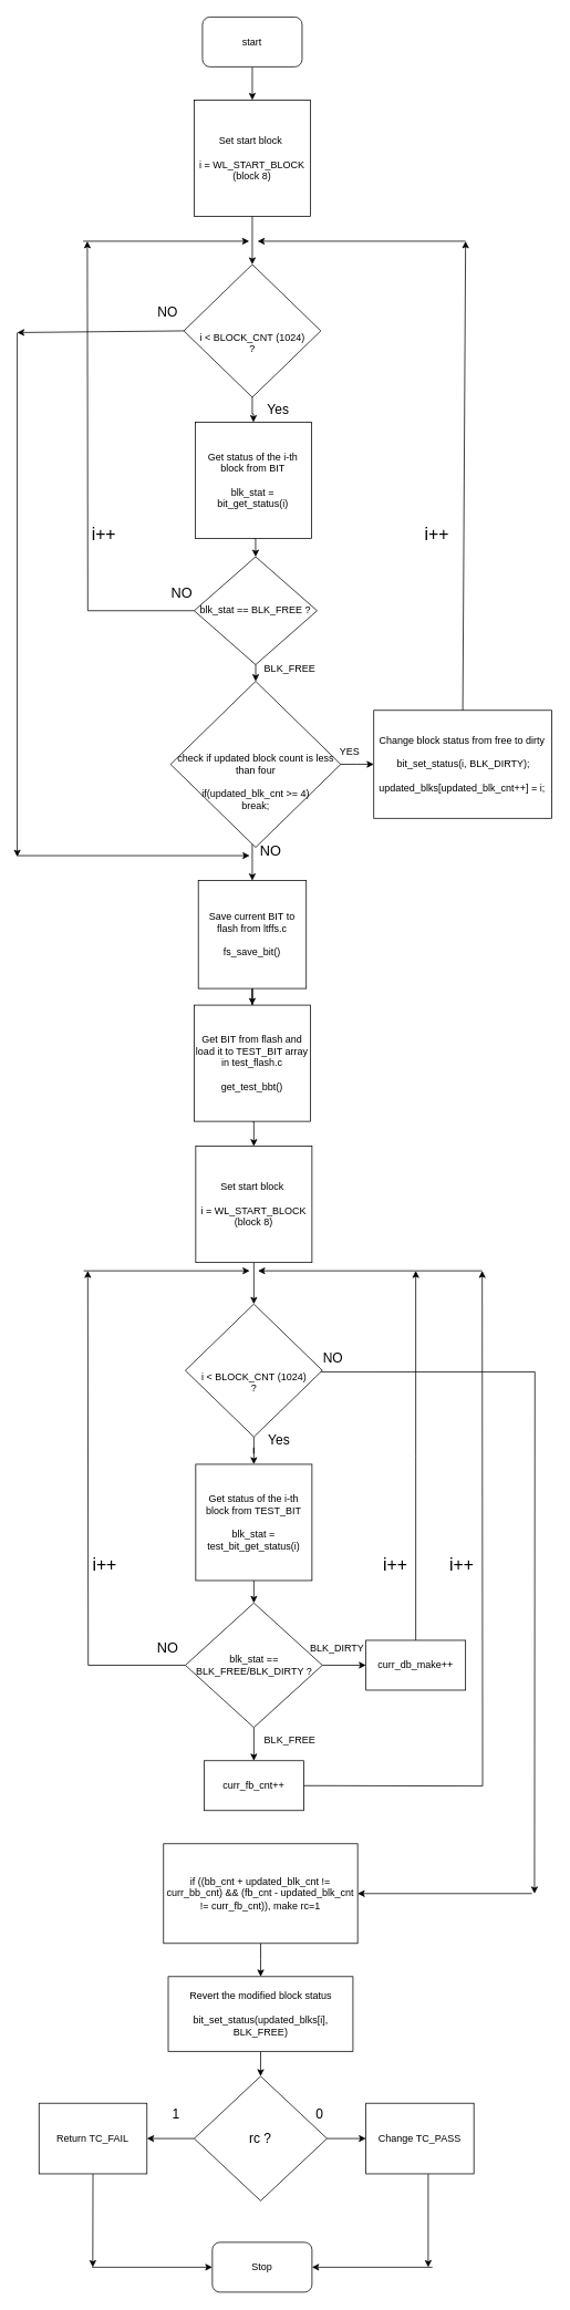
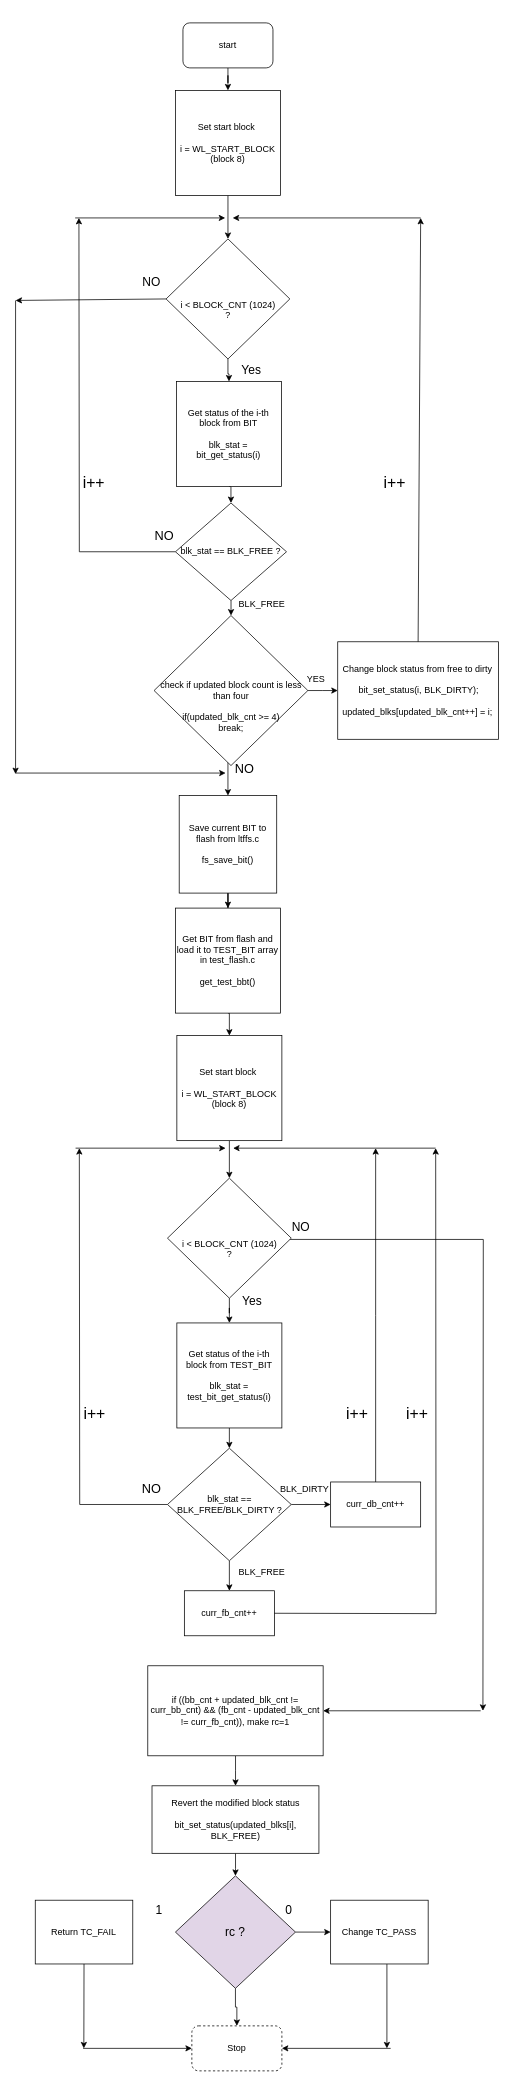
  <mxCell id="0" />
  <mxCell id="1" parent="0" />
  <mxCell id="2" value="" style="edgeStyle=orthogonalEdgeStyle;rounded=0;orthogonalLoop=1;jettySize=auto;html=1;" parent="1" source="3" target="52" edge="1"><mxGeometry relative="1" as="geometry" /></mxCell>
- <mxCell id="3" value="start" style="rounded=1;whiteSpace=wrap;html=1;" parent="1" vertex="1"><mxGeometry x="243.12" y="20" width="120" height="60" as="geometry" /></mxCell>
+ <mxCell id="3" value="start" style="rounded=1;whiteSpace=wrap;html=1;" parent="1" vertex="1"><mxGeometry x="243.12" y="30" width="120" height="60" as="geometry" /></mxCell>
  <mxCell id="4" value="" style="edgeStyle=orthogonalEdgeStyle;rounded=0;orthogonalLoop=1;jettySize=auto;html=1;" parent="1" source="5" target="7" edge="1"><mxGeometry relative="1" as="geometry" /></mxCell>
  <mxCell id="5" value="Save current BIT to flash from ltffs.c&lt;div&gt;&lt;br&gt;&lt;/div&gt;&lt;div&gt;fs_save_bit()&lt;br&gt;&lt;/div&gt;" style="whiteSpace=wrap;html=1;aspect=fixed;" parent="1" vertex="1"><mxGeometry x="238.12" y="1060" width="130" height="130" as="geometry" /></mxCell>
  <mxCell id="6" style="edgeStyle=orthogonalEdgeStyle;rounded=0;orthogonalLoop=1;jettySize=auto;html=1;exitX=0.5;exitY=1;exitDx=0;exitDy=0;entryX=0.5;entryY=0;entryDx=0;entryDy=0;" parent="1" source="7" target="9" edge="1"><mxGeometry relative="1" as="geometry" /></mxCell>
  <mxCell id="7" value="Get BIT from flash and load it to TEST_BIT array in test_flash.c&lt;br&gt;&lt;br&gt;get_test_bbt()" style="whiteSpace=wrap;html=1;aspect=fixed;" parent="1" vertex="1"><mxGeometry x="233.12" y="1210" width="140" height="140" as="geometry" /></mxCell>
  <mxCell id="8" value="" style="edgeStyle=orthogonalEdgeStyle;rounded=0;orthogonalLoop=1;jettySize=auto;html=1;" parent="1" source="9" target="22" edge="1"><mxGeometry relative="1" as="geometry" /></mxCell>
  <mxCell id="9" value="Set start block&amp;nbsp;&lt;div&gt;&lt;br&gt;&lt;/div&gt;&lt;div&gt;i =&amp;nbsp;WL_START_BLOCK&lt;/div&gt;&lt;div&gt;(block 8)&lt;/div&gt;" style="whiteSpace=wrap;html=1;aspect=fixed;" parent="1" vertex="1"><mxGeometry x="235" y="1380" width="140" height="140" as="geometry" /></mxCell>
  <mxCell id="10" style="edgeStyle=orthogonalEdgeStyle;rounded=0;orthogonalLoop=1;jettySize=auto;html=1;" parent="1" source="13" edge="1"><mxGeometry relative="1" as="geometry"><mxPoint x="105" y="1530" as="targetPoint" /></mxGeometry></mxCell>
  <mxCell id="11" value="" style="edgeStyle=orthogonalEdgeStyle;rounded=0;orthogonalLoop=1;jettySize=auto;html=1;" parent="1" source="13" target="41" edge="1"><mxGeometry relative="1" as="geometry" /></mxCell>
  <mxCell id="12" value="" style="edgeStyle=orthogonalEdgeStyle;rounded=0;orthogonalLoop=1;jettySize=auto;html=1;" parent="1" source="13" target="39" edge="1"><mxGeometry relative="1" as="geometry" /></mxCell>
  <mxCell id="13" value="blk_stat == BLK_FREE/BLK_DIRTY ?" style="rhombus;whiteSpace=wrap;html=1;" parent="1" vertex="1"><mxGeometry x="222.5" y="1930" width="165" height="150" as="geometry" /></mxCell>
  <mxCell id="14" style="edgeStyle=orthogonalEdgeStyle;rounded=0;orthogonalLoop=1;jettySize=auto;html=1;exitX=0.5;exitY=1;exitDx=0;exitDy=0;entryX=0.5;entryY=0;entryDx=0;entryDy=0;" parent="1" source="15" target="13" edge="1"><mxGeometry relative="1" as="geometry" /></mxCell>
  <mxCell id="15" value="Get status of the i-th block from TEST_BIT&lt;br&gt;&lt;br&gt;blk_stat = test_bit_get_status(i)" style="whiteSpace=wrap;html=1;aspect=fixed;" parent="1" vertex="1"><mxGeometry x="235" y="1763" width="140" height="140" as="geometry" /></mxCell>
  <mxCell id="16" value="" style="endArrow=classic;html=1;rounded=0;" parent="1" edge="1"><mxGeometry width="50" height="50" relative="1" as="geometry"><mxPoint x="100" y="1530" as="sourcePoint" /><mxPoint x="300" y="1530" as="targetPoint" /></mxGeometry></mxCell>
  <mxCell id="17" value="NO" style="text;html=1;align=center;verticalAlign=middle;resizable=0;points=[];autosize=1;strokeColor=none;fillColor=none;fontSize=17;" parent="1" vertex="1"><mxGeometry x="176.25" y="1970" width="50" height="30" as="geometry" /></mxCell>
  <mxCell id="18" value="i++" style="text;html=1;align=center;verticalAlign=middle;resizable=0;points=[];autosize=1;strokeColor=none;fillColor=none;fontSize=21;" parent="1" vertex="1"><mxGeometry x="100" y="1863" width="50" height="40" as="geometry" /></mxCell>
  <mxCell id="19" value="" style="endArrow=classic;html=1;rounded=0;" parent="1" edge="1"><mxGeometry width="50" height="50" relative="1" as="geometry"><mxPoint x="580" y="1530" as="sourcePoint" /><mxPoint x="310" y="1530" as="targetPoint" /></mxGeometry></mxCell>
  <mxCell id="20" style="edgeStyle=orthogonalEdgeStyle;rounded=0;orthogonalLoop=1;jettySize=auto;html=1;exitX=0.16;exitY=1.056;exitDx=0;exitDy=0;exitPerimeter=0;" parent="1" source="24" edge="1"><mxGeometry relative="1" as="geometry"><mxPoint x="643" y="2280" as="targetPoint" /><mxPoint x="450" y="1440" as="sourcePoint" /></mxGeometry></mxCell>
  <mxCell id="21" value="" style="edgeStyle=orthogonalEdgeStyle;rounded=0;orthogonalLoop=1;jettySize=auto;html=1;" parent="1" source="22" target="15" edge="1"><mxGeometry relative="1" as="geometry" /></mxCell>
  <mxCell id="22" value="&lt;br&gt;&lt;br&gt;i &amp;lt; BLOCK_CNT (1024)&lt;br&gt;?" style="rhombus;whiteSpace=wrap;html=1;" parent="1" vertex="1"><mxGeometry x="222.5" y="1570" width="165" height="160" as="geometry" /></mxCell>
  <mxCell id="23" value="&lt;font style=&quot;font-size: 16px;&quot;&gt;Yes&lt;/font&gt;" style="text;html=1;align=center;verticalAlign=middle;resizable=0;points=[];autosize=1;strokeColor=none;fillColor=none;" parent="1" vertex="1"><mxGeometry x="310" y="1718" width="50" height="30" as="geometry" /></mxCell>
  <mxCell id="24" value="&lt;font style=&quot;font-size: 16px;&quot;&gt;NO&lt;/font&gt;" style="text;html=1;align=center;verticalAlign=middle;resizable=0;points=[];autosize=1;strokeColor=none;fillColor=none;" parent="1" vertex="1"><mxGeometry x="375" y="1620" width="50" height="30" as="geometry" /></mxCell>
  <mxCell id="25" value="" style="edgeStyle=orthogonalEdgeStyle;rounded=0;orthogonalLoop=1;jettySize=auto;html=1;" parent="1" source="26" target="48" edge="1"><mxGeometry relative="1" as="geometry" /></mxCell>
  <mxCell id="26" value="&lt;div&gt;if ((bb_cnt + updated_blk_cnt != curr_bb_cnt) &amp;amp;&amp;amp; (fb_cnt - updated_blk_cnt != curr_fb_cnt)), make rc=1&lt;br&gt;&lt;/div&gt;" style="rounded=0;whiteSpace=wrap;html=1;" parent="1" vertex="1"><mxGeometry x="196.25" y="2220" width="233.75" height="120" as="geometry" /></mxCell>
  <mxCell id="27" value="" style="endArrow=classic;html=1;rounded=0;entryX=1;entryY=0.5;entryDx=0;entryDy=0;" parent="1" target="26" edge="1"><mxGeometry width="50" height="50" relative="1" as="geometry"><mxPoint x="640" y="2280" as="sourcePoint" /><mxPoint x="490" y="2180" as="targetPoint" /></mxGeometry></mxCell>
- <mxCell id="28" value="" style="edgeStyle=orthogonalEdgeStyle;rounded=0;orthogonalLoop=1;jettySize=auto;html=1;" parent="1" source="30" target="31" edge="1"><mxGeometry relative="1" as="geometry" /></mxCell>
+ <mxCell id="28" value="" style="edgeStyle=orthogonalEdgeStyle;rounded=0;orthogonalLoop=1;jettySize=auto;html=1;" parent="1" source="30" target="33" edge="1"><mxGeometry relative="1" as="geometry" /></mxCell>
  <mxCell id="29" value="" style="edgeStyle=orthogonalEdgeStyle;rounded=0;orthogonalLoop=1;jettySize=auto;html=1;" parent="1" source="30" target="32" edge="1"><mxGeometry relative="1" as="geometry" /></mxCell>
- <mxCell id="30" value="&lt;font style=&quot;font-size: 16px;&quot;&gt;rc ?&lt;/font&gt;" style="rhombus;whiteSpace=wrap;html=1;" parent="1" vertex="1"><mxGeometry x="233.12" y="2500" width="160" height="150" as="geometry" /></mxCell>
+ <mxCell id="30" value="&lt;font style=&quot;font-size: 16px;&quot;&gt;rc ?&lt;/font&gt;" style="rhombus;whiteSpace=wrap;html=1;fillColor=#e1d5e7;" parent="1" vertex="1"><mxGeometry x="233.12" y="2500" width="160" height="150" as="geometry" /></mxCell>
  <mxCell id="31" value="Return&amp;nbsp;TC_FAIL" style="rounded=0;whiteSpace=wrap;html=1;" parent="1" vertex="1"><mxGeometry x="46.25" y="2532.5" width="130" height="85" as="geometry" /></mxCell>
  <mxCell id="32" value="Change&amp;nbsp;TC_PASS" style="rounded=0;whiteSpace=wrap;html=1;" parent="1" vertex="1"><mxGeometry x="440" y="2532.5" width="130" height="85" as="geometry" /></mxCell>
- <mxCell id="33" value="Stop" style="rounded=1;whiteSpace=wrap;html=1;" parent="1" vertex="1"><mxGeometry x="255" y="2700" width="120" height="60" as="geometry" /></mxCell>
+ <mxCell id="33" value="Stop" style="rounded=1;whiteSpace=wrap;html=1;dashed=1;" parent="1" vertex="1"><mxGeometry x="255" y="2700" width="120" height="60" as="geometry" /></mxCell>
  <mxCell id="34" value="" style="endArrow=classic;html=1;rounded=0;entryX=0;entryY=0.5;entryDx=0;entryDy=0;" parent="1" target="33" edge="1"><mxGeometry width="50" height="50" relative="1" as="geometry"><mxPoint x="110" y="2730" as="sourcePoint" /><mxPoint x="480" y="2420" as="targetPoint" /></mxGeometry></mxCell>
  <mxCell id="35" value="" style="endArrow=classic;html=1;rounded=0;entryX=1;entryY=0.5;entryDx=0;entryDy=0;" parent="1" target="33" edge="1"><mxGeometry width="50" height="50" relative="1" as="geometry"><mxPoint x="520" y="2730" as="sourcePoint" /><mxPoint x="480" y="2420" as="targetPoint" /></mxGeometry></mxCell>
  <mxCell id="36" value="&lt;font style=&quot;font-size: 16px;&quot;&gt;1&lt;/font&gt;" style="text;html=1;align=center;verticalAlign=middle;resizable=0;points=[];autosize=1;strokeColor=none;fillColor=none;" parent="1" vertex="1"><mxGeometry x="196.25" y="2530" width="30" height="30" as="geometry" /></mxCell>
  <mxCell id="37" value="&lt;font style=&quot;font-size: 16px;&quot;&gt;0&lt;/font&gt;" style="text;html=1;align=center;verticalAlign=middle;resizable=0;points=[];autosize=1;strokeColor=none;fillColor=none;" parent="1" vertex="1"><mxGeometry x="368.75" y="2530" width="30" height="30" as="geometry" /></mxCell>
  <mxCell id="38" value="" style="edgeStyle=orthogonalEdgeStyle;rounded=0;orthogonalLoop=1;jettySize=auto;html=1;" parent="1" edge="1"><mxGeometry relative="1" as="geometry"><mxPoint x="360" y="2150" as="sourcePoint" /><mxPoint x="580" y="1530" as="targetPoint" /></mxGeometry></mxCell>
  <mxCell id="39" value="curr_fb_cnt++" style="rounded=0;whiteSpace=wrap;html=1;" parent="1" vertex="1"><mxGeometry x="245" y="2120" width="120" height="60" as="geometry" /></mxCell>
  <mxCell id="40" value="" style="edgeStyle=orthogonalEdgeStyle;rounded=0;orthogonalLoop=1;jettySize=auto;html=1;" parent="1" source="41" edge="1"><mxGeometry relative="1" as="geometry"><mxPoint x="500" y="1530" as="targetPoint" /></mxGeometry></mxCell>
- <mxCell id="41" value="curr_db_make++" style="rounded=0;whiteSpace=wrap;html=1;" parent="1" vertex="1"><mxGeometry x="440" y="1975" width="120" height="60" as="geometry" /></mxCell>
+ <mxCell id="41" value="curr_db_cnt++" style="rounded=0;whiteSpace=wrap;html=1;" parent="1" vertex="1"><mxGeometry x="440" y="1975" width="120" height="60" as="geometry" /></mxCell>
  <mxCell id="42" value="BLK_FREE" style="text;html=1;align=center;verticalAlign=middle;resizable=0;points=[];autosize=1;strokeColor=none;fillColor=none;" parent="1" vertex="1"><mxGeometry x="307.5" y="2080" width="80" height="30" as="geometry" /></mxCell>
  <mxCell id="43" value="BLK_DIRTY" style="text;html=1;align=center;verticalAlign=middle;resizable=0;points=[];autosize=1;strokeColor=none;fillColor=none;" parent="1" vertex="1"><mxGeometry x="360" y="1970" width="90" height="30" as="geometry" /></mxCell>
  <mxCell id="44" value="i++" style="text;html=1;align=center;verticalAlign=middle;resizable=0;points=[];autosize=1;strokeColor=none;fillColor=none;fontSize=21;" parent="1" vertex="1"><mxGeometry x="530" y="1863" width="50" height="40" as="geometry" /></mxCell>
  <mxCell id="45" value="i++" style="text;html=1;align=center;verticalAlign=middle;resizable=0;points=[];autosize=1;strokeColor=none;fillColor=none;fontSize=21;" parent="1" vertex="1"><mxGeometry x="450" y="1863" width="50" height="40" as="geometry" /></mxCell>
  <mxCell id="46" value="" style="edgeStyle=orthogonalEdgeStyle;rounded=0;orthogonalLoop=1;jettySize=auto;html=1;" parent="1" target="5" edge="1"><mxGeometry relative="1" as="geometry"><mxPoint x="305" y="970" as="sourcePoint" /></mxGeometry></mxCell>
  <mxCell id="47" value="" style="edgeStyle=orthogonalEdgeStyle;rounded=0;orthogonalLoop=1;jettySize=auto;html=1;" parent="1" source="48" target="30" edge="1"><mxGeometry relative="1" as="geometry" /></mxCell>
  <mxCell id="48" value="Revert the modified block status&lt;div&gt;&lt;br&gt;bit_set_status(updated_blks[i], BLK_FREE)&lt;br&gt;&lt;/div&gt;" style="rounded=0;whiteSpace=wrap;html=1;" parent="1" vertex="1"><mxGeometry x="201.88" y="2380" width="222.5" height="90" as="geometry" /></mxCell>
  <mxCell id="49" value="" style="endArrow=classic;html=1;rounded=0;exitX=0.5;exitY=1;exitDx=0;exitDy=0;" parent="1" source="31" edge="1"><mxGeometry width="50" height="50" relative="1" as="geometry"><mxPoint x="270" y="2670" as="sourcePoint" /><mxPoint x="111" y="2730" as="targetPoint" /></mxGeometry></mxCell>
  <mxCell id="50" value="" style="endArrow=classic;html=1;rounded=0;exitX=0.577;exitY=1.002;exitDx=0;exitDy=0;exitPerimeter=0;" parent="1" source="32" edge="1"><mxGeometry width="50" height="50" relative="1" as="geometry"><mxPoint x="270" y="2670" as="sourcePoint" /><mxPoint x="515" y="2730" as="targetPoint" /></mxGeometry></mxCell>
  <mxCell id="51" value="" style="edgeStyle=orthogonalEdgeStyle;rounded=0;orthogonalLoop=1;jettySize=auto;html=1;" parent="1" source="52" target="63" edge="1"><mxGeometry relative="1" as="geometry" /></mxCell>
  <mxCell id="52" value="Set start block&amp;nbsp;&lt;div&gt;&lt;br&gt;&lt;/div&gt;&lt;div&gt;i =&amp;nbsp;WL_START_BLOCK&lt;/div&gt;&lt;div&gt;(block 8)&lt;/div&gt;" style="whiteSpace=wrap;html=1;aspect=fixed;" parent="1" vertex="1"><mxGeometry x="233.12" y="120" width="140" height="140" as="geometry" /></mxCell>
  <mxCell id="53" style="edgeStyle=orthogonalEdgeStyle;rounded=0;orthogonalLoop=1;jettySize=auto;html=1;" parent="1" source="55" edge="1"><mxGeometry relative="1" as="geometry"><mxPoint x="104.45" y="290" as="targetPoint" /></mxGeometry></mxCell>
  <mxCell id="54" value="" style="edgeStyle=orthogonalEdgeStyle;rounded=0;orthogonalLoop=1;jettySize=auto;html=1;" parent="1" source="55" target="70" edge="1"><mxGeometry relative="1" as="geometry" /></mxCell>
  <mxCell id="55" value="blk_stat == BLK_FREE ?" style="rhombus;whiteSpace=wrap;html=1;" parent="1" vertex="1"><mxGeometry x="233.12" y="670" width="148.05" height="130" as="geometry" /></mxCell>
  <mxCell id="56" style="edgeStyle=orthogonalEdgeStyle;rounded=0;orthogonalLoop=1;jettySize=auto;html=1;exitX=0.5;exitY=1;exitDx=0;exitDy=0;entryX=0.5;entryY=0;entryDx=0;entryDy=0;" parent="1" source="57" target="55" edge="1"><mxGeometry relative="1" as="geometry" /></mxCell>
  <mxCell id="57" value="Get status of the i-th block from BIT&lt;br&gt;&lt;br&gt;blk_stat = bit_get_status(i)" style="whiteSpace=wrap;html=1;aspect=fixed;" parent="1" vertex="1"><mxGeometry x="234.45" y="508" width="140" height="140" as="geometry" /></mxCell>
  <mxCell id="58" value="" style="endArrow=classic;html=1;rounded=0;" parent="1" edge="1"><mxGeometry width="50" height="50" relative="1" as="geometry"><mxPoint x="99.45" y="290" as="sourcePoint" /><mxPoint x="299.45" y="290" as="targetPoint" /></mxGeometry></mxCell>
  <mxCell id="59" value="NO" style="text;html=1;align=center;verticalAlign=middle;resizable=0;points=[];autosize=1;strokeColor=none;fillColor=none;fontSize=17;" parent="1" vertex="1"><mxGeometry x="193.12" y="700" width="50" height="30" as="geometry" /></mxCell>
  <mxCell id="60" value="i++" style="text;html=1;align=center;verticalAlign=middle;resizable=0;points=[];autosize=1;strokeColor=none;fillColor=none;fontSize=21;" parent="1" vertex="1"><mxGeometry x="99.45" y="623" width="50" height="40" as="geometry" /></mxCell>
  <mxCell id="61" value="" style="endArrow=classic;html=1;rounded=0;" parent="1" edge="1"><mxGeometry width="50" height="50" relative="1" as="geometry"><mxPoint x="560" y="290" as="sourcePoint" /><mxPoint x="309.45" y="290" as="targetPoint" /></mxGeometry></mxCell>
  <mxCell id="62" value="" style="edgeStyle=orthogonalEdgeStyle;rounded=0;orthogonalLoop=1;jettySize=auto;html=1;" parent="1" source="63" target="57" edge="1"><mxGeometry relative="1" as="geometry" /></mxCell>
  <mxCell id="63" value="&lt;br&gt;&lt;br&gt;i &amp;lt; BLOCK_CNT (1024)&lt;br&gt;?" style="rhombus;whiteSpace=wrap;html=1;" parent="1" vertex="1"><mxGeometry x="220.62" y="318" width="165" height="160" as="geometry" /></mxCell>
  <mxCell id="64" value="&lt;font style=&quot;font-size: 16px;&quot;&gt;Yes&lt;/font&gt;" style="text;html=1;align=center;verticalAlign=middle;resizable=0;points=[];autosize=1;strokeColor=none;fillColor=none;" parent="1" vertex="1"><mxGeometry x="309.45" y="478" width="50" height="30" as="geometry" /></mxCell>
  <mxCell id="65" value="&lt;font style=&quot;font-size: 16px;&quot;&gt;NO&lt;/font&gt;" style="text;html=1;align=center;verticalAlign=middle;resizable=0;points=[];autosize=1;strokeColor=none;fillColor=none;" parent="1" vertex="1"><mxGeometry x="176.25" y="360" width="50" height="30" as="geometry" /></mxCell>
  <mxCell id="66" value="Change block status from free to dirty&lt;br&gt;&lt;div&gt;&lt;br&gt;&lt;div&gt;&amp;nbsp;bit_set_status(i, BLK_DIRTY);&lt;/div&gt;&lt;div&gt;&amp;nbsp; &amp;nbsp; &amp;nbsp; &amp;nbsp; &amp;nbsp; &amp;nbsp; updated_blks[updated_blk_cnt++] = i;&lt;/div&gt;&lt;/div&gt;" style="rounded=0;whiteSpace=wrap;html=1;" parent="1" vertex="1"><mxGeometry x="449.45" y="855" width="214.3" height="130" as="geometry" /></mxCell>
  <mxCell id="67" value="BLK_FREE" style="text;html=1;align=center;verticalAlign=middle;resizable=0;points=[];autosize=1;strokeColor=none;fillColor=none;" parent="1" vertex="1"><mxGeometry x="307.5" y="790" width="80" height="30" as="geometry" /></mxCell>
  <mxCell id="68" value="i++" style="text;html=1;align=center;verticalAlign=middle;resizable=0;points=[];autosize=1;strokeColor=none;fillColor=none;fontSize=21;" parent="1" vertex="1"><mxGeometry x="500" y="623" width="50" height="40" as="geometry" /></mxCell>
  <mxCell id="69" value="" style="edgeStyle=orthogonalEdgeStyle;rounded=0;orthogonalLoop=1;jettySize=auto;html=1;" parent="1" source="70" target="66" edge="1"><mxGeometry relative="1" as="geometry" /></mxCell>
  <mxCell id="70" value="&lt;br&gt;&lt;br&gt;&lt;br&gt;check if updated block count is less than four&lt;br&gt;&lt;br&gt;if(updated_blk_cnt &amp;gt;= 4)&lt;div&gt;break;&lt;/div&gt;" style="rhombus;whiteSpace=wrap;html=1;" parent="1" vertex="1"><mxGeometry x="204.64" y="820" width="205" height="200" as="geometry" /></mxCell>
  <mxCell id="71" value="NO" style="text;html=1;align=center;verticalAlign=middle;resizable=0;points=[];autosize=1;strokeColor=none;fillColor=none;fontSize=17;" parent="1" vertex="1"><mxGeometry x="300" y="1010" width="50" height="30" as="geometry" /></mxCell>
  <mxCell id="72" value="YES" style="text;html=1;align=center;verticalAlign=middle;resizable=0;points=[];autosize=1;strokeColor=none;fillColor=none;" parent="1" vertex="1"><mxGeometry x="395" y="890" width="50" height="30" as="geometry" /></mxCell>
  <mxCell id="73" value="" style="endArrow=classic;html=1;rounded=0;exitX=0.5;exitY=0;exitDx=0;exitDy=0;" parent="1" source="66" edge="1"><mxGeometry width="50" height="50" relative="1" as="geometry"><mxPoint x="270" y="860" as="sourcePoint" /><mxPoint x="560" y="290" as="targetPoint" /></mxGeometry></mxCell>
  <mxCell id="74" value="" style="endArrow=classic;html=1;rounded=0;exitX=0;exitY=0.5;exitDx=0;exitDy=0;" parent="1" source="63" edge="1"><mxGeometry width="50" height="50" relative="1" as="geometry"><mxPoint x="270" y="640" as="sourcePoint" /><mxPoint x="20" y="400" as="targetPoint" /></mxGeometry></mxCell>
  <mxCell id="75" value="" style="endArrow=classic;html=1;rounded=0;" parent="1" edge="1"><mxGeometry width="50" height="50" relative="1" as="geometry"><mxPoint x="20" y="400" as="sourcePoint" /><mxPoint x="20" y="1031.333" as="targetPoint" /></mxGeometry></mxCell>
  <mxCell id="76" value="" style="endArrow=classic;html=1;rounded=0;" parent="1" edge="1"><mxGeometry width="50" height="50" relative="1" as="geometry"><mxPoint x="20" y="1030" as="sourcePoint" /><mxPoint x="300" y="1030" as="targetPoint" /></mxGeometry></mxCell>
